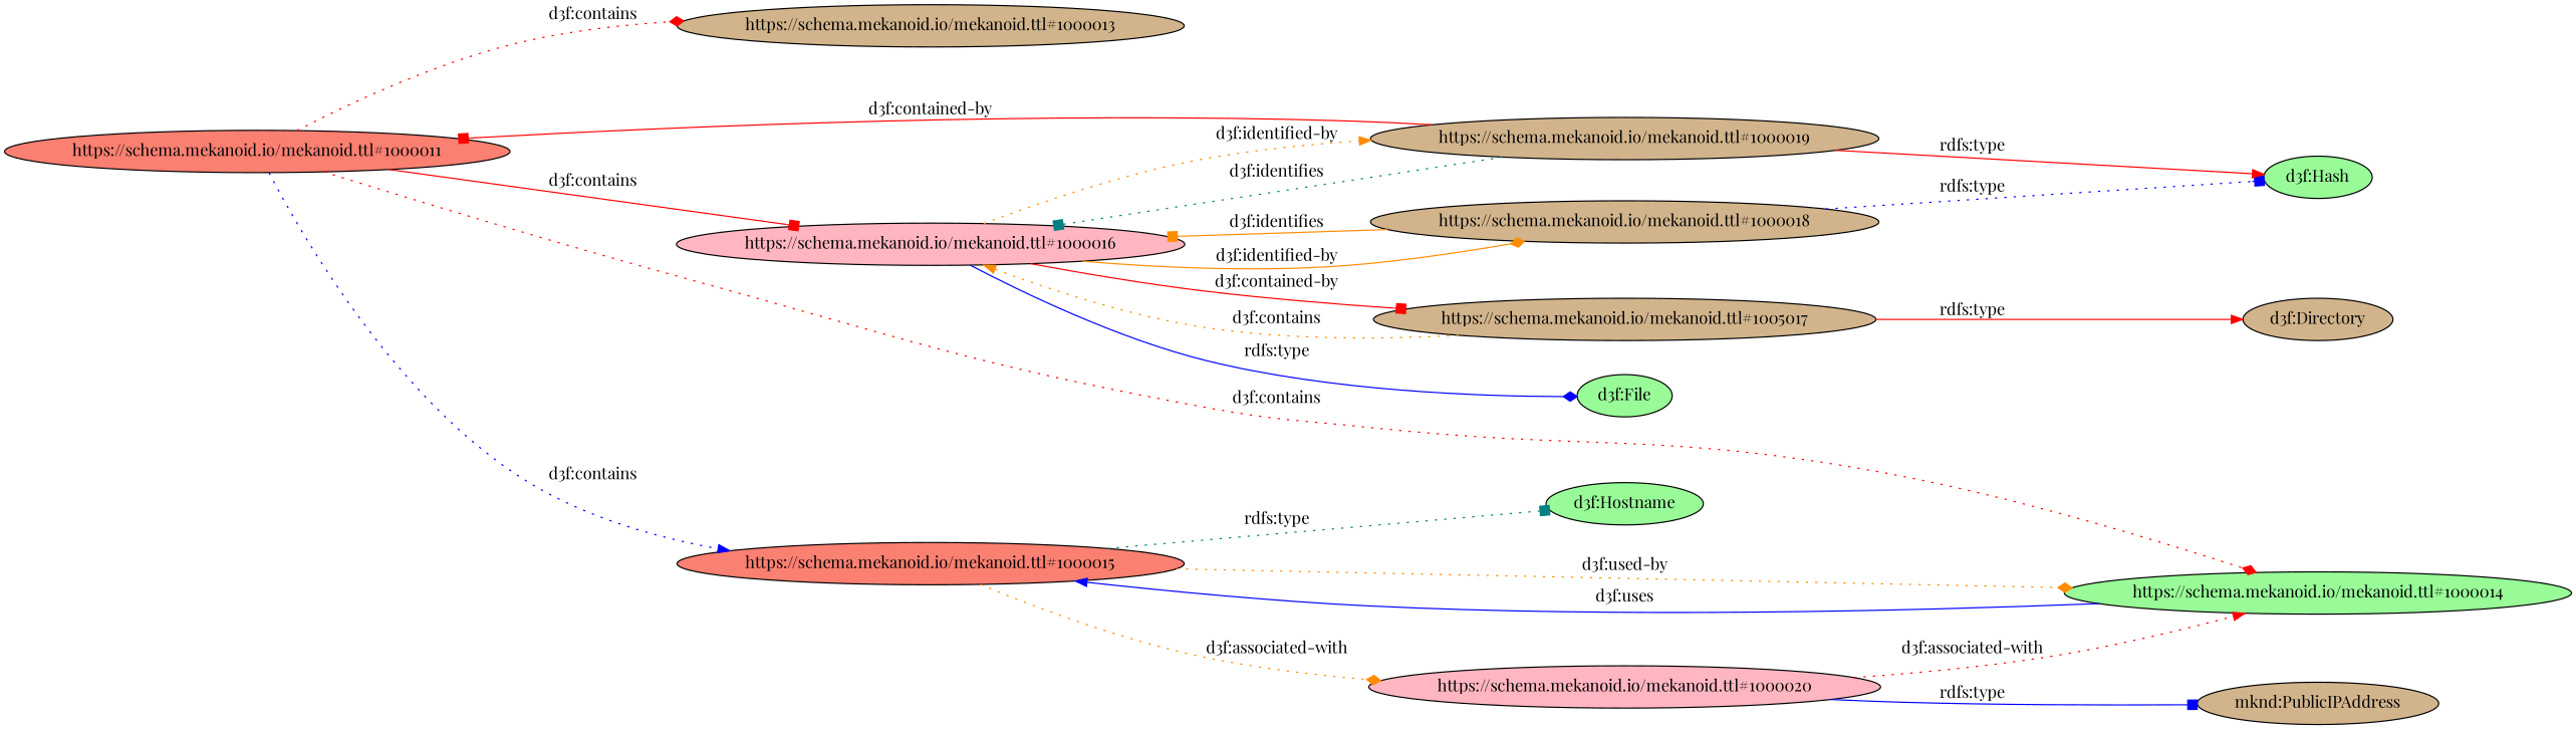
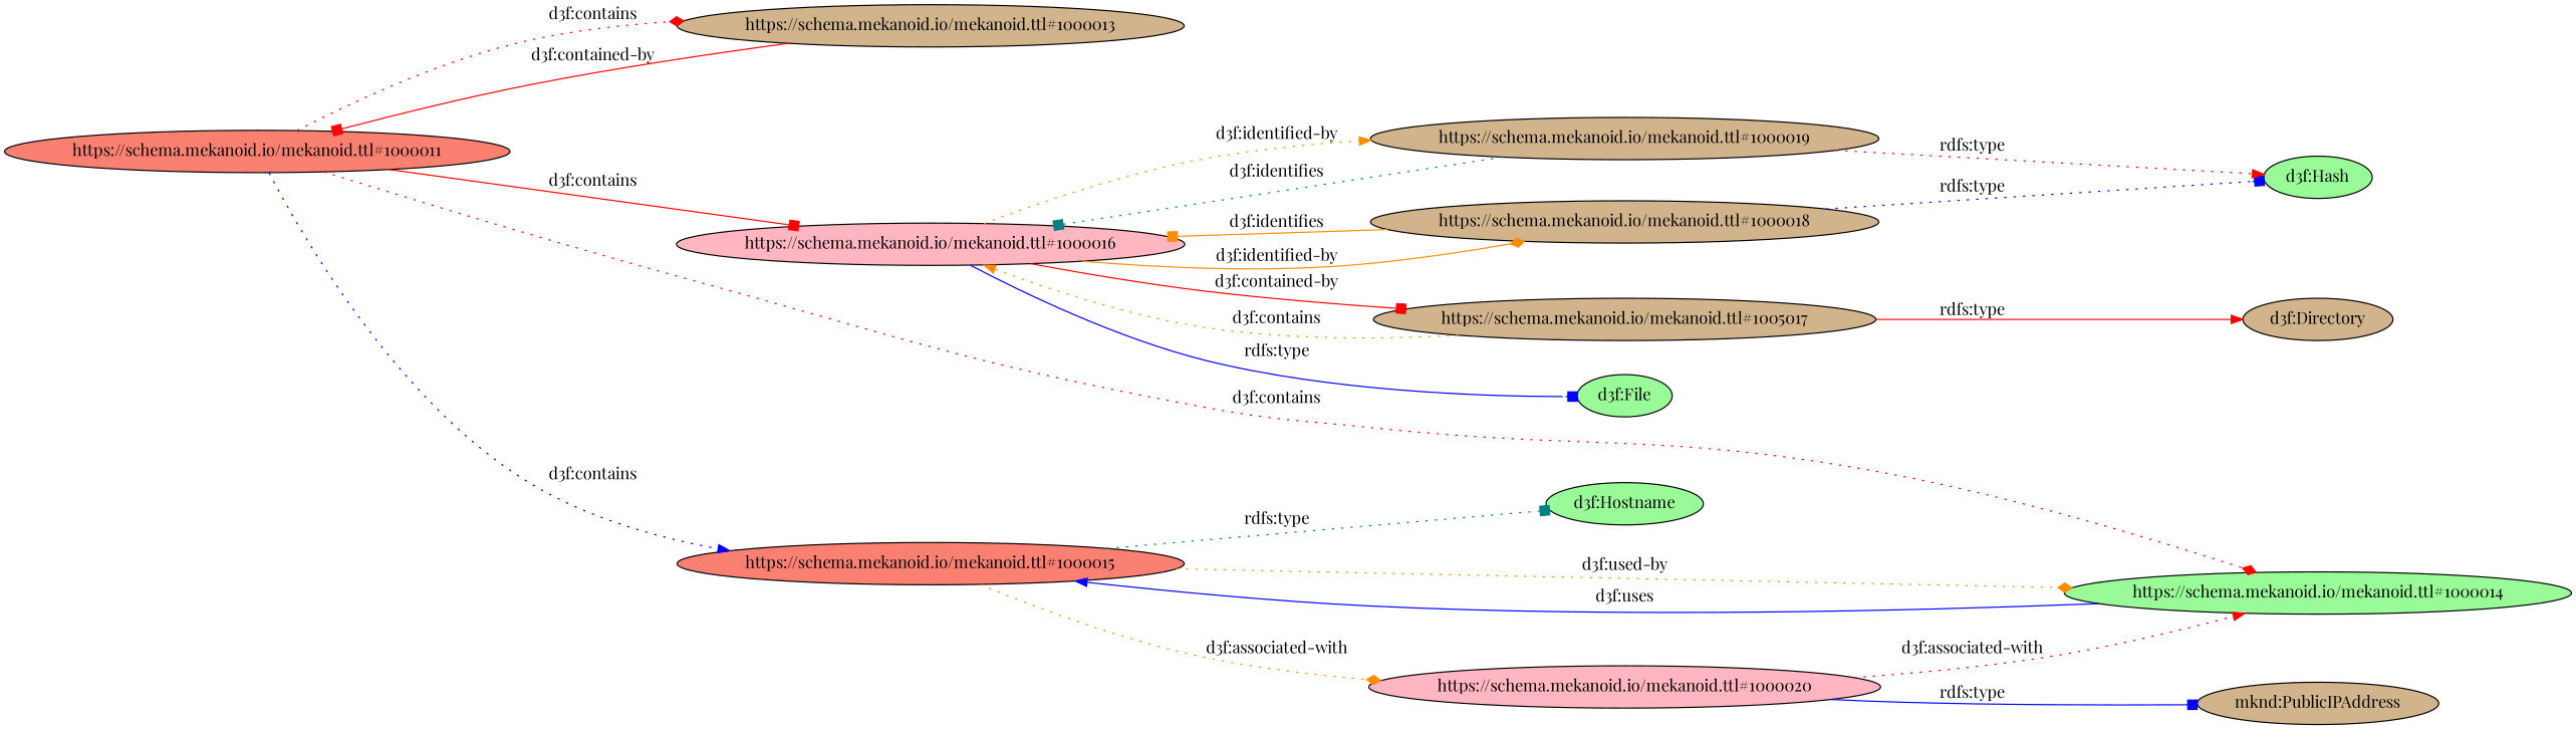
  digraph {
    fontname="Playfair Display"
    rankdir=LR
    node [fillcolor=tan fontname="Playfair Display" style=filled]
    edge [arrowhead=box color=red fontname="Playfair Display" style=dotted]
    "https://schema.mekanoid.io/mekanoid.ttl#1000011" [fillcolor=salmon]
    "https://schema.mekanoid.io/mekanoid.ttl#1000013"
    "https://schema.mekanoid.io/mekanoid.ttl#1000016" [fillcolor=lightpink]
    "https://schema.mekanoid.io/mekanoid.ttl#1000015" [fillcolor=salmon]
    "https://schema.mekanoid.io/mekanoid.ttl#1000014" [fillcolor=palegreen]
    "https://schema.mekanoid.io/mekanoid.ttl#1000018"
    "https://schema.mekanoid.io/mekanoid.ttl#1000019"
    n8 [label="https://schema.mekanoid.io/mekanoid.ttl#1005017"]
    "d3f:File" [fillcolor=palegreen]
    "https://schema.mekanoid.io/mekanoid.ttl#1000020" [fillcolor=lightpink]
    "d3f:Hostname" [fillcolor=palegreen]
    "d3f:Hash" [fillcolor=palegreen]
    "d3f:Directory"
    "mknd:PublicIPAddress"
    "https://schema.mekanoid.io/mekanoid.ttl#1000011" -> "https://schema.mekanoid.io/mekanoid.ttl#1000013" [arrowhead=diamond label="d3f:contains"]
    "https://schema.mekanoid.io/mekanoid.ttl#1000011" -> "https://schema.mekanoid.io/mekanoid.ttl#1000016" [label="d3f:contains" style=solid]
    "https://schema.mekanoid.io/mekanoid.ttl#1000011" -> "https://schema.mekanoid.io/mekanoid.ttl#1000015" [arrowhead=normal color=blue label="d3f:contains"]
    "https://schema.mekanoid.io/mekanoid.ttl#1000011" -> "https://schema.mekanoid.io/mekanoid.ttl#1000014" [arrowhead=diamond label="d3f:contains"]
-   "https://schema.mekanoid.io/mekanoid.ttl#1000019" -> "https://schema.mekanoid.io/mekanoid.ttl#1000011" [label="d3f:contained-by" style=solid]
+   "https://schema.mekanoid.io/mekanoid.ttl#1000013" -> "https://schema.mekanoid.io/mekanoid.ttl#1000011" [label="d3f:contained-by" style=solid]
    "https://schema.mekanoid.io/mekanoid.ttl#1000016" -> "https://schema.mekanoid.io/mekanoid.ttl#1000018" [arrowhead=diamond color=darkorange label="d3f:identified-by" style=solid]
    "https://schema.mekanoid.io/mekanoid.ttl#1000016" -> "https://schema.mekanoid.io/mekanoid.ttl#1000019" [arrowhead=normal color=darkorange label="d3f:identified-by"]
    "https://schema.mekanoid.io/mekanoid.ttl#1000016" -> n8 [label="d3f:contained-by" style=solid]
-   "https://schema.mekanoid.io/mekanoid.ttl#1000016" -> "d3f:File" [arrowhead=diamond color=blue label="rdfs:type" style=solid]
+   "https://schema.mekanoid.io/mekanoid.ttl#1000016" -> "d3f:File" [color=blue label="rdfs:type" style=solid]
    "https://schema.mekanoid.io/mekanoid.ttl#1000015" -> "https://schema.mekanoid.io/mekanoid.ttl#1000014" [arrowhead=diamond color=darkorange label="d3f:used-by"]
    "https://schema.mekanoid.io/mekanoid.ttl#1000015" -> "https://schema.mekanoid.io/mekanoid.ttl#1000020" [arrowhead=diamond color=darkorange label="d3f:associated-with"]
    "https://schema.mekanoid.io/mekanoid.ttl#1000015" -> "d3f:Hostname" [color=teal label="rdfs:type"]
    "https://schema.mekanoid.io/mekanoid.ttl#1000014" -> "https://schema.mekanoid.io/mekanoid.ttl#1000015" [arrowhead=normal color=blue label="d3f:uses" style=solid]
    "https://schema.mekanoid.io/mekanoid.ttl#1000018" -> "https://schema.mekanoid.io/mekanoid.ttl#1000016" [color=darkorange label="d3f:identifies" style=solid]
    "https://schema.mekanoid.io/mekanoid.ttl#1000018" -> "d3f:Hash" [color=blue label="rdfs:type"]
    "https://schema.mekanoid.io/mekanoid.ttl#1000019" -> "https://schema.mekanoid.io/mekanoid.ttl#1000016" [color=teal label="d3f:identifies"]
-   "https://schema.mekanoid.io/mekanoid.ttl#1000019" -> "d3f:Hash" [arrowhead=normal label="rdfs:type" style=solid]
+   "https://schema.mekanoid.io/mekanoid.ttl#1000019" -> "d3f:Hash" [arrowhead=normal label="rdfs:type"]
    n8 -> "https://schema.mekanoid.io/mekanoid.ttl#1000016" [arrowhead=normal color=darkorange label="d3f:contains"]
    n8 -> "d3f:Directory" [arrowhead=normal label="rdfs:type" style=solid]
    "https://schema.mekanoid.io/mekanoid.ttl#1000020" -> "https://schema.mekanoid.io/mekanoid.ttl#1000014" [arrowhead=normal label="d3f:associated-with"]
    "https://schema.mekanoid.io/mekanoid.ttl#1000020" -> "mknd:PublicIPAddress" [color=blue label="rdfs:type" style=solid]
  }
